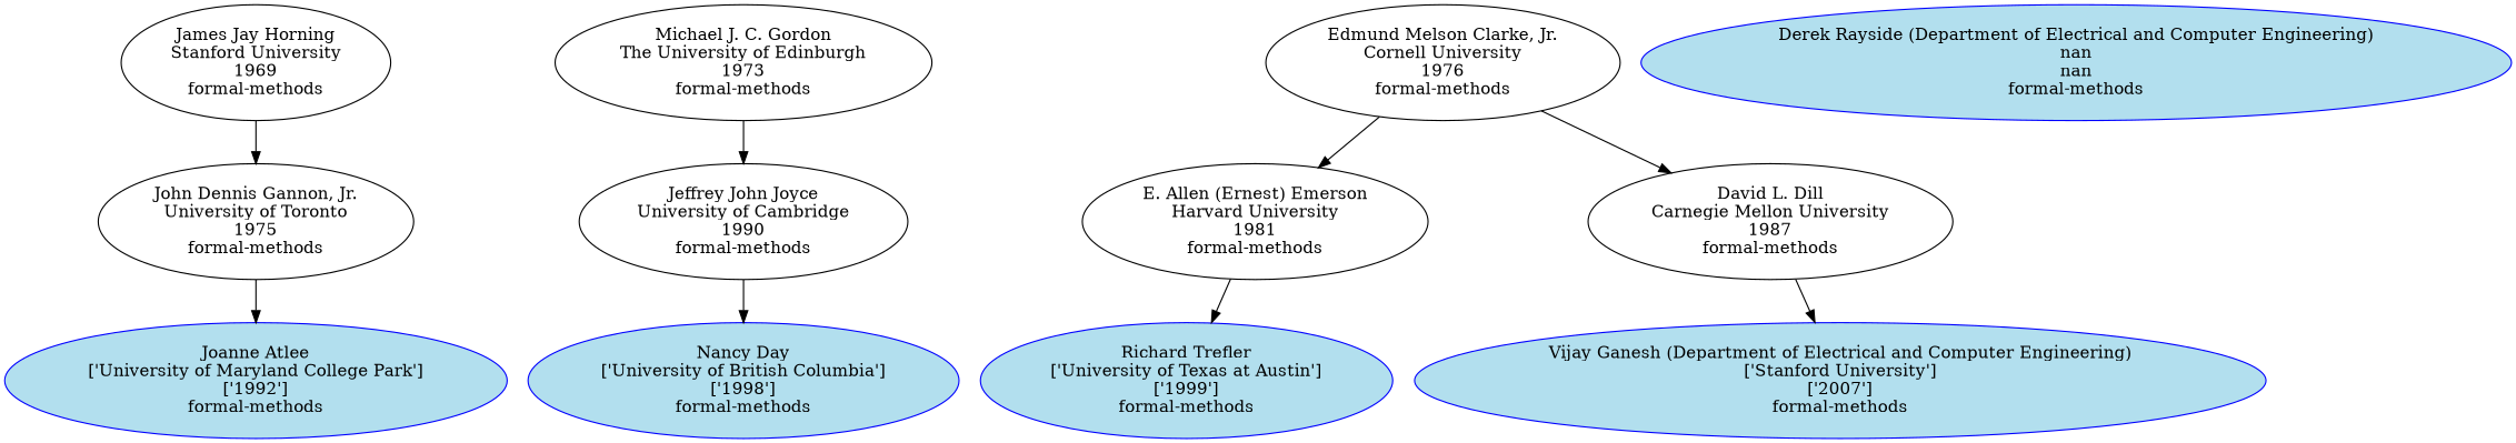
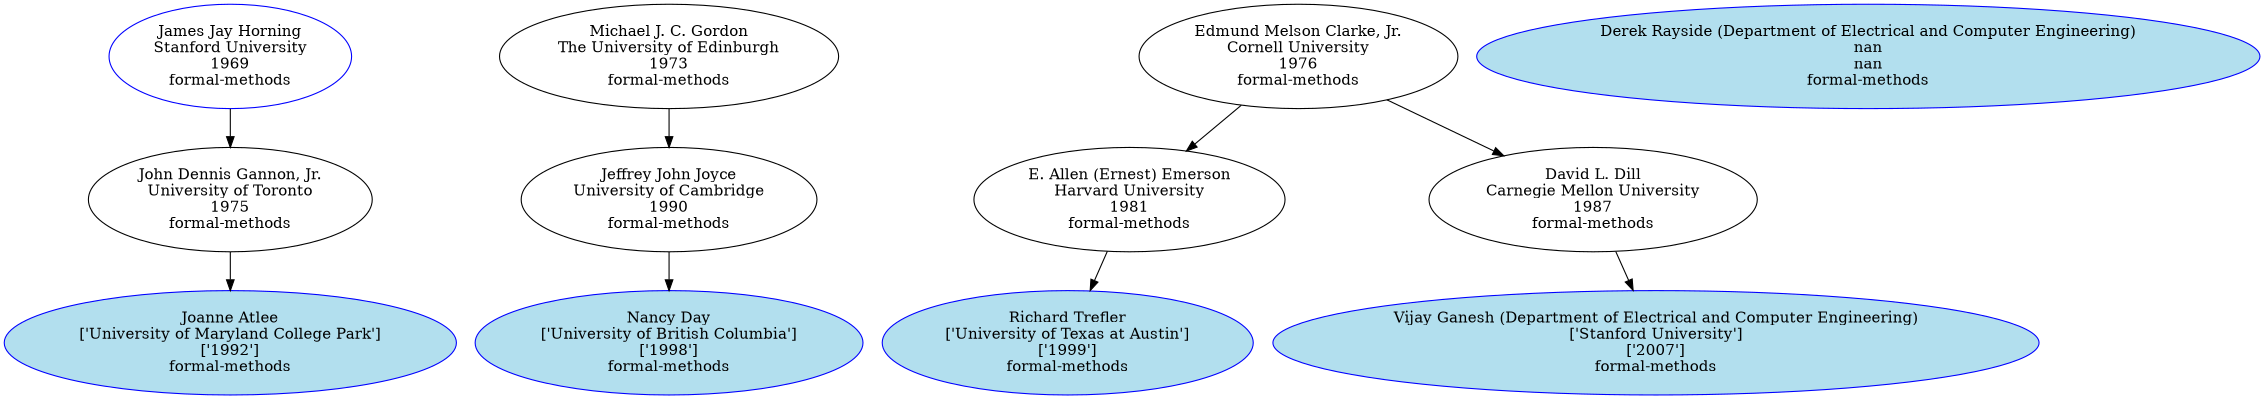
  digraph {
    n1 [color=blue fillcolor=lightblue2 label="Joanne Atlee\n['University of Maryland College Park']\n['1992']\nformal-methods" style=filled]
    n2 [color=blue fillcolor=lightblue2 label="Nancy Day\n['University of British Columbia']\n['1998']\nformal-methods" style=filled]
    n3 [color=blue fillcolor=lightblue2 label="Richard Trefler\n['University of Texas at Austin']\n['1999']\nformal-methods" style=filled]
    n4 [color=blue fillcolor=lightblue2 label="Vijay Ganesh (Department of Electrical and Computer Engineering)\n['Stanford University']\n['2007']\nformal-methods" style=filled]
    n5 [color=blue fillcolor=lightblue2 label="Derek Rayside (Department of Electrical and Computer Engineering)\nnan\nnan\nformal-methods" style=filled]
    n6 [label="John Dennis Gannon, Jr.\nUniversity of Toronto\n1975\nformal-methods"]
    n7 [label="Jeffrey John Joyce\nUniversity of Cambridge\n1990\nformal-methods"]
    n8 [label="E. Allen (Ernest) Emerson\nHarvard University\n1981\nformal-methods"]
    n9 [label="David L. Dill\nCarnegie Mellon University\n1987\nformal-methods"]
-   n10 [label="James Jay Horning\nStanford University\n1969\nformal-methods"]
+   n10 [label="James Jay Horning\nStanford University\n1969\nformal-methods" color=blue]
    n11 [label="Michael J. C. Gordon\nThe University of Edinburgh\n1973\nformal-methods"]
    n12 [label="Edmund Melson Clarke, Jr.\nCornell University\n1976\nformal-methods"]
    n6 -> n1
    n7 -> n2
    n8 -> n3
    n9 -> n4
    n10 -> n6
    n11 -> n7
    n12 -> n8
    n12 -> n9
  }
